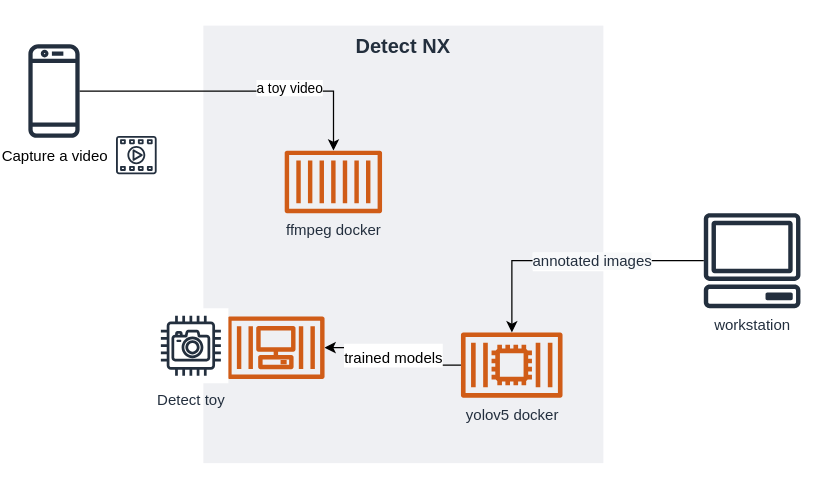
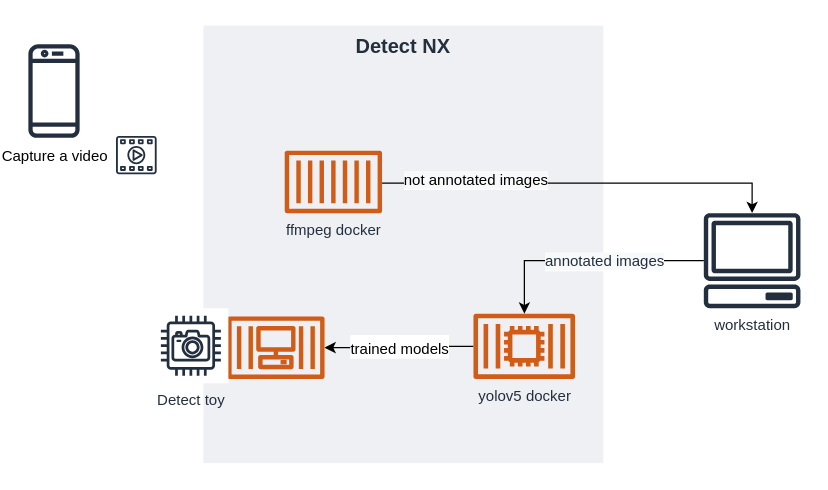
  <mxCell id="0" />
  <mxCell id="1" parent="0" />
  <mxCell id="2" value="" style="group" vertex="1" connectable="0" parent="1"><mxGeometry x="160" y="20" width="320" height="350" as="geometry" /></mxCell>
  <mxCell id="3" value="" style="group" vertex="1" connectable="0" parent="2"><mxGeometry width="320" height="350" as="geometry" /></mxCell>
  <mxCell id="4" value="Detect NX" style="fillColor=#EFF0F3;strokeColor=none;dashed=0;verticalAlign=top;fontStyle=1;fontColor=#232F3D;fontSize=16;" vertex="1" parent="3"><mxGeometry width="320" height="350" as="geometry" /></mxCell>
  <mxCell id="5" value="&lt;font style=&quot;font-size: 12px&quot;&gt;trained models&lt;/font&gt;" style="edgeStyle=orthogonalEdgeStyle;rounded=0;orthogonalLoop=1;jettySize=auto;html=1;fontSize=16;" edge="1" parent="3" source="6" target="8"><mxGeometry relative="1" as="geometry"><mxPoint x="119.305" y="256.5" as="targetPoint" /></mxGeometry></mxCell>
- <mxCell id="6" value="yolov5 docker" style="outlineConnect=0;fontColor=#232F3E;gradientColor=none;fillColor=#D05C17;strokeColor=none;dashed=0;verticalLabelPosition=bottom;verticalAlign=top;align=center;html=1;fontSize=12;fontStyle=0;aspect=fixed;pointerEvents=1;shape=mxgraph.aws4.container_2;" vertex="1" parent="3"><mxGeometry x="206" y="245.43" width="81.39" height="52.17" as="geometry" /></mxCell>
+ <mxCell id="6" value="yolov5 docker" style="outlineConnect=0;fontColor=#232F3E;gradientColor=none;fillColor=#D05C17;strokeColor=none;dashed=0;verticalLabelPosition=bottom;verticalAlign=top;align=center;html=1;fontSize=12;fontStyle=0;aspect=fixed;pointerEvents=1;shape=mxgraph.aws4.container_2;" vertex="1" parent="3"><mxGeometry x="216" y="230.43" width="81.39" height="52.17" as="geometry" /></mxCell>
  <mxCell id="7" value="ffmpeg docker" style="outlineConnect=0;fontColor=#232F3E;gradientColor=none;fillColor=#D05C17;strokeColor=none;dashed=0;verticalLabelPosition=bottom;verticalAlign=top;align=center;html=1;fontSize=12;fontStyle=0;aspect=fixed;pointerEvents=1;shape=mxgraph.aws4.container_1;" vertex="1" parent="3"><mxGeometry x="65" y="100" width="78" height="50" as="geometry" /></mxCell>
  <mxCell id="8" value="" style="outlineConnect=0;fontColor=#232F3E;gradientColor=none;fillColor=#D05C17;strokeColor=none;dashed=0;verticalLabelPosition=bottom;verticalAlign=top;align=center;html=1;fontSize=12;fontStyle=0;aspect=fixed;pointerEvents=1;shape=mxgraph.aws4.container_3;" vertex="1" parent="3"><mxGeometry x="19" y="232.6" width="78" height="50" as="geometry" /></mxCell>
+ <mxCell id="9" value="" style="edgeStyle=orthogonalEdgeStyle;rounded=0;orthogonalLoop=1;jettySize=auto;html=1;" edge="1" parent="1" source="7" target="12"><mxGeometry relative="1" as="geometry"><mxPoint x="310.261" y="146.1" as="sourcePoint" /><mxPoint x="400" y="-140" as="targetPoint" /><Array as="points"><mxPoint x="599" y="146" /></Array></mxGeometry></mxCell>
+ <mxCell id="10" value="&lt;span style=&quot;font-size: 12px ; background-color: rgb(248 , 249 , 250)&quot;&gt;not annotated images&lt;/span&gt;" style="edgeLabel;html=1;align=center;verticalAlign=middle;resizable=0;points=[];" vertex="1" connectable="0" parent="9"><mxGeometry x="-0.534" y="3" relative="1" as="geometry"><mxPoint as="offset" /></mxGeometry></mxCell>
  <mxCell id="11" value="&lt;span style=&quot;color: rgb(0 , 0 , 0)&quot;&gt;Capture a video&lt;/span&gt;" style="outlineConnect=0;fontColor=#232F3E;gradientColor=none;fillColor=#232F3E;strokeColor=none;dashed=0;verticalLabelPosition=bottom;verticalAlign=top;align=center;html=1;fontSize=12;fontStyle=0;aspect=fixed;pointerEvents=1;shape=mxgraph.aws4.mobile_client;" vertex="1" parent="1"><mxGeometry x="20" y="33.3" width="41" height="78" as="geometry" /></mxCell>
  <mxCell id="12" value="workstation" style="outlineConnect=0;fontColor=#232F3E;gradientColor=none;fillColor=#232F3E;strokeColor=none;dashed=0;verticalLabelPosition=bottom;verticalAlign=top;align=center;html=1;fontSize=12;fontStyle=0;aspect=fixed;pointerEvents=1;shape=mxgraph.aws4.client;" vertex="1" parent="1"><mxGeometry x="560" y="170" width="78" height="76" as="geometry" /></mxCell>
  <mxCell id="13" value="" style="outlineConnect=0;fontColor=#232F3E;gradientColor=none;fillColor=#232F3E;strokeColor=none;dashed=0;verticalLabelPosition=bottom;verticalAlign=top;align=center;html=1;fontSize=12;fontStyle=0;aspect=fixed;pointerEvents=1;shape=mxgraph.aws4.multimedia;" vertex="1" parent="1"><mxGeometry x="90" y="108.3" width="32.74" height="30.64" as="geometry" /></mxCell>
- <mxCell id="14" value="" style="edgeStyle=orthogonalEdgeStyle;rounded=0;orthogonalLoop=1;jettySize=auto;html=1;" edge="1" parent="1" source="11" target="7"><mxGeometry relative="1" as="geometry"><mxPoint x="130" y="-140" as="sourcePoint" /><mxPoint x="201.739" y="146.1" as="targetPoint" /></mxGeometry></mxCell>
- <mxCell id="15" value="a toy video" style="edgeLabel;html=1;align=center;verticalAlign=middle;resizable=0;points=[];" vertex="1" connectable="0" parent="14"><mxGeometry x="0.33" y="3" relative="1" as="geometry"><mxPoint as="offset" /></mxGeometry></mxCell>
  <mxCell id="16" value="" style="edgeStyle=orthogonalEdgeStyle;rounded=0;orthogonalLoop=1;jettySize=auto;html=1;" edge="1" parent="1" source="12" target="6"><mxGeometry relative="1" as="geometry" /></mxCell>
  <mxCell id="17" value="&lt;font color=&quot;#232f3e&quot;&gt;&lt;span style=&quot;font-size: 12px ; background-color: rgb(248 , 249 , 250)&quot;&gt;annotated images&lt;/span&gt;&lt;/font&gt;" style="edgeLabel;html=1;align=center;verticalAlign=middle;resizable=0;points=[];" vertex="1" connectable="0" parent="16"><mxGeometry x="-0.145" relative="1" as="geometry"><mxPoint as="offset" /></mxGeometry></mxCell>
  <mxCell id="18" value="Detect toy" style="outlineConnect=0;fontColor=#232F3E;gradientColor=none;strokeColor=#232F3E;fillColor=#ffffff;dashed=0;verticalLabelPosition=bottom;verticalAlign=top;align=center;html=1;fontSize=12;fontStyle=0;aspect=fixed;shape=mxgraph.aws4.resourceIcon;resIcon=mxgraph.aws4.camera;" vertex="1" parent="1"><mxGeometry x="120" y="246" width="60" height="60" as="geometry" /></mxCell>
